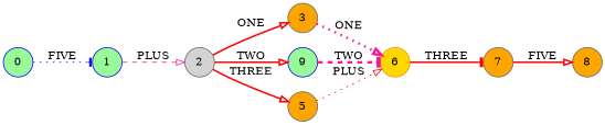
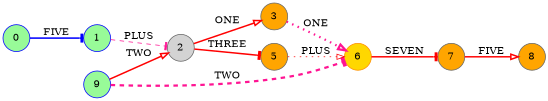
  digraph {
    rankdir=LR
    node [color=gray40 fillcolor=orange shape=circle style=filled]
    edge [arrowhead=tee color=red style=bold]
    n1 [color=blue fillcolor=palegreen label=0]
    n2 [color=blue fillcolor=palegreen label=1]
    n3 [fillcolor=lightgrey label=2]
    n4 [label=3]
    n5 [color=blue fillcolor=palegreen label=9]
    n6 [label=5]
    n7 [color=darkorange fillcolor=gold label=6]
    n8 [label=7]
    n9 [label=8]
-   n1 -> n2 [color=blue label=FIVE style=dotted]
-   n2 -> n3 [arrowhead=onormal color=deeppink label=PLUS style=dashed]
+   n1 -> n2 [color=blue label=FIVE]
+   n2 -> n3 [color=deeppink label=PLUS style=dashed]
    n3 -> n4 [arrowhead=onormal label=ONE]
-   n3 -> n5 [arrowhead=onormal label=TWO]
-   n3 -> n6 [arrowhead=onormal label=THREE]
+   n5 -> n3 [arrowhead=onormal label=TWO]
+   n3 -> n6 [label=THREE]
    n4 -> n7 [arrowhead=onormal color=deeppink label=ONE penwidth=3.0 style=dotted]
    n5 -> n7 [color=deeppink label=TWO penwidth=3.0 style=dashed]
    n6 -> n7 [arrowhead=onormal label=PLUS style=dotted]
-   n7 -> n8 [label=THREE]
+   n7 -> n8 [label=SEVEN]
    n8 -> n9 [arrowhead=onormal label=FIVE]
  }
